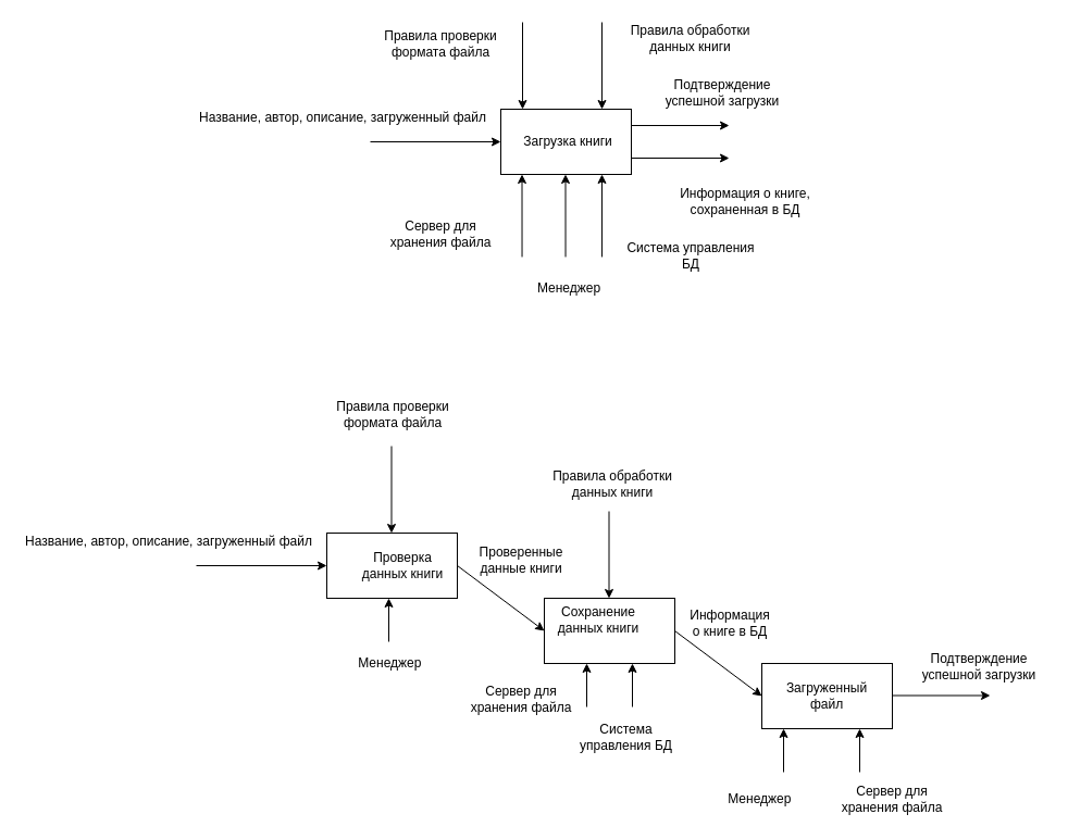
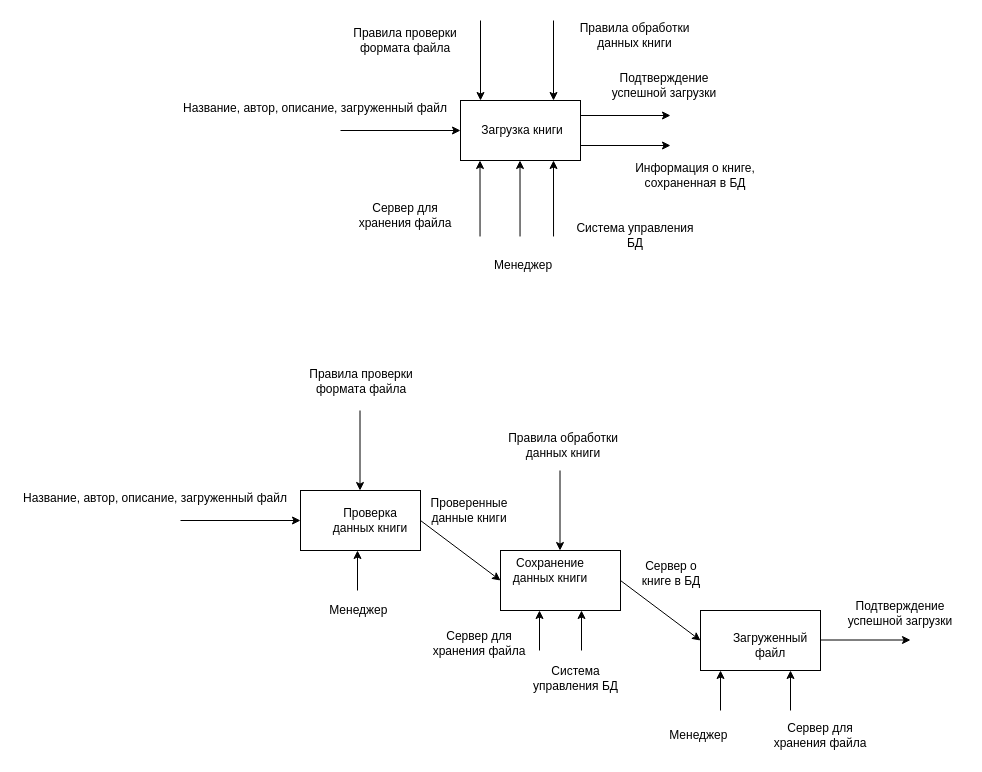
  <mxCell id="0" />
  <mxCell id="1" parent="0" />
  <mxCell id="2" value="" style="rounded=0;whiteSpace=wrap;html=1;" parent="1" vertex="1"><mxGeometry x="460" y="100" width="120" height="60" as="geometry" /></mxCell>
  <mxCell id="3" value="Загрузка книги" style="text;html=1;strokeColor=none;fillColor=none;align=center;verticalAlign=middle;whiteSpace=wrap;rounded=0;" parent="1" vertex="1"><mxGeometry x="472" y="115" width="100" height="30" as="geometry" /></mxCell>
  <mxCell id="4" value="" style="endArrow=classic;html=1;rounded=0;entryX=0.5;entryY=0;entryDx=0;entryDy=0;" parent="1" edge="1"><mxGeometry width="50" height="50" relative="1" as="geometry"><mxPoint x="480" y="20" as="sourcePoint" /><mxPoint x="480" y="100" as="targetPoint" /></mxGeometry></mxCell>
  <mxCell id="5" value="Правила проверки формата файла" style="text;html=1;strokeColor=none;fillColor=none;align=center;verticalAlign=middle;whiteSpace=wrap;rounded=0;" parent="1" vertex="1"><mxGeometry x="350" y="25" width="110" height="30" as="geometry" /></mxCell>
  <mxCell id="6" value="" style="endArrow=classic;html=1;rounded=0;entryX=0.558;entryY=1.067;entryDx=0;entryDy=0;entryPerimeter=0;" parent="1" edge="1"><mxGeometry width="50" height="50" relative="1" as="geometry"><mxPoint x="479.54" y="235.98" as="sourcePoint" /><mxPoint x="479.5" y="160" as="targetPoint" /></mxGeometry></mxCell>
  <mxCell id="7" value="Сервер для хранения файла" style="text;html=1;strokeColor=none;fillColor=none;align=center;verticalAlign=middle;whiteSpace=wrap;rounded=0;fontStyle=0" parent="1" vertex="1"><mxGeometry x="355" y="200" width="100" height="30" as="geometry" /></mxCell>
  <mxCell id="8" value="" style="endArrow=classic;html=1;rounded=0;entryX=0.558;entryY=1.067;entryDx=0;entryDy=0;entryPerimeter=0;" parent="1" edge="1"><mxGeometry width="50" height="50" relative="1" as="geometry"><mxPoint x="553.04" y="235.98" as="sourcePoint" /><mxPoint x="553" y="160" as="targetPoint" /></mxGeometry></mxCell>
  <mxCell id="9" value="Система управления БД" style="text;html=1;strokeColor=none;fillColor=none;align=center;verticalAlign=middle;whiteSpace=wrap;rounded=0;fontStyle=0" parent="1" vertex="1"><mxGeometry x="572" y="220" width="126" height="30" as="geometry" /></mxCell>
  <mxCell id="10" value="" style="rounded=0;whiteSpace=wrap;html=1;" parent="1" vertex="1"><mxGeometry x="300" y="490" width="120" height="60" as="geometry" /></mxCell>
  <mxCell id="11" value="" style="rounded=0;whiteSpace=wrap;html=1;" parent="1" vertex="1"><mxGeometry x="500" y="550" width="120" height="60" as="geometry" /></mxCell>
  <mxCell id="12" value="" style="rounded=0;whiteSpace=wrap;html=1;" parent="1" vertex="1"><mxGeometry x="700" y="610" width="120" height="60" as="geometry" /></mxCell>
  <mxCell id="13" value="Проверка данных книги" style="text;html=1;strokeColor=none;fillColor=none;align=center;verticalAlign=middle;whiteSpace=wrap;rounded=0;" parent="1" vertex="1"><mxGeometry x="330" y="505" width="80" height="30" as="geometry" /></mxCell>
  <mxCell id="14" value="" style="endArrow=classic;html=1;rounded=0;exitX=1;exitY=0.5;exitDx=0;exitDy=0;entryX=0;entryY=0.5;entryDx=0;entryDy=0;" parent="1" source="10" target="11" edge="1"><mxGeometry width="50" height="50" relative="1" as="geometry"><mxPoint x="440" y="550" as="sourcePoint" /><mxPoint x="490" y="500" as="targetPoint" /></mxGeometry></mxCell>
  <mxCell id="15" value="" style="endArrow=classic;html=1;rounded=0;exitX=1;exitY=0.5;exitDx=0;exitDy=0;entryX=0;entryY=0.5;entryDx=0;entryDy=0;" parent="1" edge="1"><mxGeometry width="50" height="50" relative="1" as="geometry"><mxPoint x="620" y="580" as="sourcePoint" /><mxPoint x="700" y="640" as="targetPoint" /></mxGeometry></mxCell>
  <mxCell id="16" value="Сохранение данных книги" style="text;html=1;strokeColor=none;fillColor=none;align=center;verticalAlign=middle;whiteSpace=wrap;rounded=0;" parent="1" vertex="1"><mxGeometry x="505" y="555" width="90" height="30" as="geometry" /></mxCell>
- <mxCell id="17" value="Загруженный файл" style="text;html=1;strokeColor=none;fillColor=none;align=center;verticalAlign=middle;whiteSpace=wrap;rounded=0;" parent="1" vertex="1"><mxGeometry x="730" y="625" width="60" height="30" as="geometry" /></mxCell>
+ <mxCell id="17" value="Загруженный файл" style="text;html=1;strokeColor=none;fillColor=none;align=center;verticalAlign=middle;whiteSpace=wrap;rounded=0;" parent="1" vertex="1"><mxGeometry x="740" y="630" width="60" height="30" as="geometry" /></mxCell>
  <mxCell id="18" value="" style="endArrow=classic;html=1;rounded=0;" parent="1" edge="1"><mxGeometry width="50" height="50" relative="1" as="geometry"><mxPoint x="340" y="130" as="sourcePoint" /><mxPoint x="460" y="130" as="targetPoint" /></mxGeometry></mxCell>
  <mxCell id="19" value="&lt;div&gt;Название,&amp;nbsp;&lt;span style=&quot;background-color: initial;&quot;&gt;автор,&amp;nbsp;&lt;/span&gt;&lt;span style=&quot;background-color: initial;&quot;&gt;описание,&amp;nbsp;&lt;/span&gt;&lt;span style=&quot;background-color: initial;&quot;&gt;загруженный файл&lt;/span&gt;&lt;/div&gt;&lt;div&gt;&lt;br&gt;&lt;/div&gt;" style="text;html=1;strokeColor=none;fillColor=none;align=center;verticalAlign=middle;whiteSpace=wrap;rounded=0;" parent="1" vertex="1"><mxGeometry x="180" y="100" width="270" height="30" as="geometry" /></mxCell>
  <mxCell id="20" value="" style="endArrow=classic;html=1;rounded=0;" parent="1" edge="1"><mxGeometry width="50" height="50" relative="1" as="geometry"><mxPoint x="580" y="115" as="sourcePoint" /><mxPoint x="670" y="115" as="targetPoint" /></mxGeometry></mxCell>
  <mxCell id="21" value="Подтверждение успешной загрузки" style="text;html=1;strokeColor=none;fillColor=none;align=center;verticalAlign=middle;whiteSpace=wrap;rounded=0;" parent="1" vertex="1"><mxGeometry x="609" y="70" width="110" height="30" as="geometry" /></mxCell>
  <mxCell id="22" value="" style="endArrow=classic;html=1;rounded=0;entryX=0.175;entryY=1;entryDx=0;entryDy=0;entryPerimeter=0;" parent="1" edge="1"><mxGeometry width="50" height="50" relative="1" as="geometry"><mxPoint x="539" y="650" as="sourcePoint" /><mxPoint x="539" y="610" as="targetPoint" /></mxGeometry></mxCell>
  <mxCell id="23" value="Сервер для хранения файла" style="text;html=1;strokeColor=none;fillColor=none;align=center;verticalAlign=middle;whiteSpace=wrap;rounded=0;" parent="1" vertex="1"><mxGeometry x="430" y="628" width="98" height="30" as="geometry" /></mxCell>
  <mxCell id="24" value="" style="endArrow=classic;html=1;rounded=0;entryX=0.167;entryY=1;entryDx=0;entryDy=0;entryPerimeter=0;" parent="1" target="12" edge="1"><mxGeometry width="50" height="50" relative="1" as="geometry"><mxPoint x="720" y="710" as="sourcePoint" /><mxPoint x="740" y="760" as="targetPoint" /></mxGeometry></mxCell>
  <mxCell id="25" value="Менеджер&amp;nbsp;" style="text;html=1;strokeColor=none;fillColor=none;align=center;verticalAlign=middle;whiteSpace=wrap;rounded=0;" parent="1" vertex="1"><mxGeometry x="670" y="720" width="60" height="30" as="geometry" /></mxCell>
  <mxCell id="26" value="" style="endArrow=classic;html=1;rounded=0;entryX=0.75;entryY=1;entryDx=0;entryDy=0;" parent="1" target="12" edge="1"><mxGeometry width="50" height="50" relative="1" as="geometry"><mxPoint x="790" y="710" as="sourcePoint" /><mxPoint x="820" y="830" as="targetPoint" /></mxGeometry></mxCell>
  <mxCell id="27" value="Сервер для хранения файла" style="text;html=1;strokeColor=none;fillColor=none;align=center;verticalAlign=middle;whiteSpace=wrap;rounded=0;" parent="1" vertex="1"><mxGeometry x="760" y="720" width="120" height="30" as="geometry" /></mxCell>
  <mxCell id="28" value="" style="endArrow=classic;html=1;rounded=0;entryX=0.75;entryY=1;entryDx=0;entryDy=0;" parent="1" edge="1"><mxGeometry width="50" height="50" relative="1" as="geometry"><mxPoint x="581" y="650" as="sourcePoint" /><mxPoint x="581" y="610" as="targetPoint" /></mxGeometry></mxCell>
  <mxCell id="29" value="Система управления БД" style="text;html=1;strokeColor=none;fillColor=none;align=center;verticalAlign=middle;whiteSpace=wrap;rounded=0;" parent="1" vertex="1"><mxGeometry x="530" y="663" width="91" height="30" as="geometry" /></mxCell>
  <mxCell id="30" value="" style="endArrow=classic;html=1;rounded=0;" parent="1" edge="1"><mxGeometry width="50" height="50" relative="1" as="geometry"><mxPoint x="357" y="590" as="sourcePoint" /><mxPoint x="357" y="550" as="targetPoint" /></mxGeometry></mxCell>
  <mxCell id="31" value="Менеджер&amp;nbsp;" style="text;html=1;strokeColor=none;fillColor=none;align=center;verticalAlign=middle;whiteSpace=wrap;rounded=0;" parent="1" vertex="1"><mxGeometry x="330" y="595" width="60" height="30" as="geometry" /></mxCell>
- <mxCell id="32" value="Информация о книге в БД" style="text;html=1;strokeColor=none;fillColor=none;align=center;verticalAlign=middle;whiteSpace=wrap;rounded=0;" parent="1" vertex="1"><mxGeometry x="632" y="558" width="78" height="30" as="geometry" /></mxCell>
- <mxCell id="33" value="Проверенные данные книги" style="text;html=1;strokeColor=none;fillColor=none;align=center;verticalAlign=middle;whiteSpace=wrap;rounded=0;" parent="1" vertex="1"><mxGeometry x="444" y="500" width="70" height="30" as="geometry" /></mxCell>
+ <mxCell id="32" value="Сервер о книге в БД" style="text;html=1;strokeColor=none;fillColor=none;align=center;verticalAlign=middle;whiteSpace=wrap;rounded=0;" parent="1" vertex="1"><mxGeometry x="632" y="558" width="78" height="30" as="geometry" /></mxCell>
+ <mxCell id="33" value="Проверенные данные книги" style="text;html=1;strokeColor=none;fillColor=none;align=center;verticalAlign=middle;whiteSpace=wrap;rounded=0;" parent="1" vertex="1"><mxGeometry x="434" y="495" width="70" height="30" as="geometry" /></mxCell>
  <mxCell id="34" value="" style="endArrow=classic;html=1;rounded=0;" parent="1" edge="1"><mxGeometry width="50" height="50" relative="1" as="geometry"><mxPoint x="580" y="145" as="sourcePoint" /><mxPoint x="670" y="145" as="targetPoint" /></mxGeometry></mxCell>
- <mxCell id="35" value="Информация о книге, сохраненная в БД" style="text;html=1;strokeColor=none;fillColor=none;align=center;verticalAlign=middle;whiteSpace=wrap;rounded=0;" parent="1" vertex="1"><mxGeometry x="600" y="170" width="170" height="30" as="geometry" /></mxCell>
+ <mxCell id="35" value="Информация о книге, сохраненная в БД" style="text;html=1;strokeColor=none;fillColor=none;align=center;verticalAlign=middle;whiteSpace=wrap;rounded=0;" parent="1" vertex="1"><mxGeometry x="610" y="160" width="170" height="30" as="geometry" /></mxCell>
  <mxCell id="36" value="" style="endArrow=classic;html=1;rounded=0;entryX=0.5;entryY=0;entryDx=0;entryDy=0;" parent="1" edge="1"><mxGeometry width="50" height="50" relative="1" as="geometry"><mxPoint x="553" y="20" as="sourcePoint" /><mxPoint x="553" y="100" as="targetPoint" /></mxGeometry></mxCell>
  <mxCell id="37" value="Правила обработки данных книги   " style="text;html=1;strokeColor=none;fillColor=none;align=center;verticalAlign=middle;whiteSpace=wrap;rounded=0;" parent="1" vertex="1"><mxGeometry x="569" y="20" width="131" height="30" as="geometry" /></mxCell>
  <mxCell id="38" value="" style="endArrow=classic;html=1;rounded=0;entryX=0.5;entryY=0;entryDx=0;entryDy=0;" parent="1" edge="1"><mxGeometry width="50" height="50" relative="1" as="geometry"><mxPoint x="359.5" y="410" as="sourcePoint" /><mxPoint x="359.5" y="490" as="targetPoint" /></mxGeometry></mxCell>
  <mxCell id="39" value="Правила проверки формата файла" style="text;html=1;strokeColor=none;fillColor=none;align=center;verticalAlign=middle;whiteSpace=wrap;rounded=0;" parent="1" vertex="1"><mxGeometry x="306" y="366" width="110" height="30" as="geometry" /></mxCell>
  <mxCell id="40" value="" style="endArrow=classic;html=1;rounded=0;entryX=0.5;entryY=0;entryDx=0;entryDy=0;" parent="1" edge="1"><mxGeometry width="50" height="50" relative="1" as="geometry"><mxPoint x="559.5" y="470" as="sourcePoint" /><mxPoint x="559.5" y="550" as="targetPoint" /></mxGeometry></mxCell>
  <mxCell id="41" value="Правила обработки данных книги" style="text;html=1;strokeColor=none;fillColor=none;align=center;verticalAlign=middle;whiteSpace=wrap;rounded=0;" parent="1" vertex="1"><mxGeometry x="503" y="430" width="120" height="30" as="geometry" /></mxCell>
  <mxCell id="42" value="" style="endArrow=classic;html=1;rounded=0;" parent="1" edge="1"><mxGeometry width="50" height="50" relative="1" as="geometry"><mxPoint x="180" y="520" as="sourcePoint" /><mxPoint x="300" y="520" as="targetPoint" /></mxGeometry></mxCell>
  <mxCell id="43" value="&lt;div&gt;&lt;div&gt;Название, автор, описание, загруженный файл&lt;/div&gt;&lt;/div&gt;&lt;div&gt;&lt;br&gt;&lt;/div&gt;" style="text;html=1;strokeColor=none;fillColor=none;align=center;verticalAlign=middle;whiteSpace=wrap;rounded=0;" parent="1" vertex="1"><mxGeometry x="20" y="490" width="270" height="30" as="geometry" /></mxCell>
  <mxCell id="44" value="" style="endArrow=classic;html=1;rounded=0;" parent="1" edge="1"><mxGeometry width="50" height="50" relative="1" as="geometry"><mxPoint x="820" y="639.5" as="sourcePoint" /><mxPoint x="910" y="639.5" as="targetPoint" /></mxGeometry></mxCell>
  <mxCell id="45" value="Подтверждение успешной загрузки" style="text;html=1;strokeColor=none;fillColor=none;align=center;verticalAlign=middle;whiteSpace=wrap;rounded=0;" parent="1" vertex="1"><mxGeometry x="840" y="598" width="120" height="30" as="geometry" /></mxCell>
  <mxCell id="46" value="" style="endArrow=classic;html=1;rounded=0;entryX=0.558;entryY=1.067;entryDx=0;entryDy=0;entryPerimeter=0;" edge="1" parent="1"><mxGeometry width="50" height="50" relative="1" as="geometry"><mxPoint x="519.54" y="235.98" as="sourcePoint" /><mxPoint x="519.5" y="160" as="targetPoint" /></mxGeometry></mxCell>
  <mxCell id="47" value="Менеджер" style="text;html=1;strokeColor=none;fillColor=none;align=center;verticalAlign=middle;whiteSpace=wrap;rounded=0;fontStyle=0" vertex="1" parent="1"><mxGeometry x="460" y="250" width="126" height="30" as="geometry" /></mxCell>
